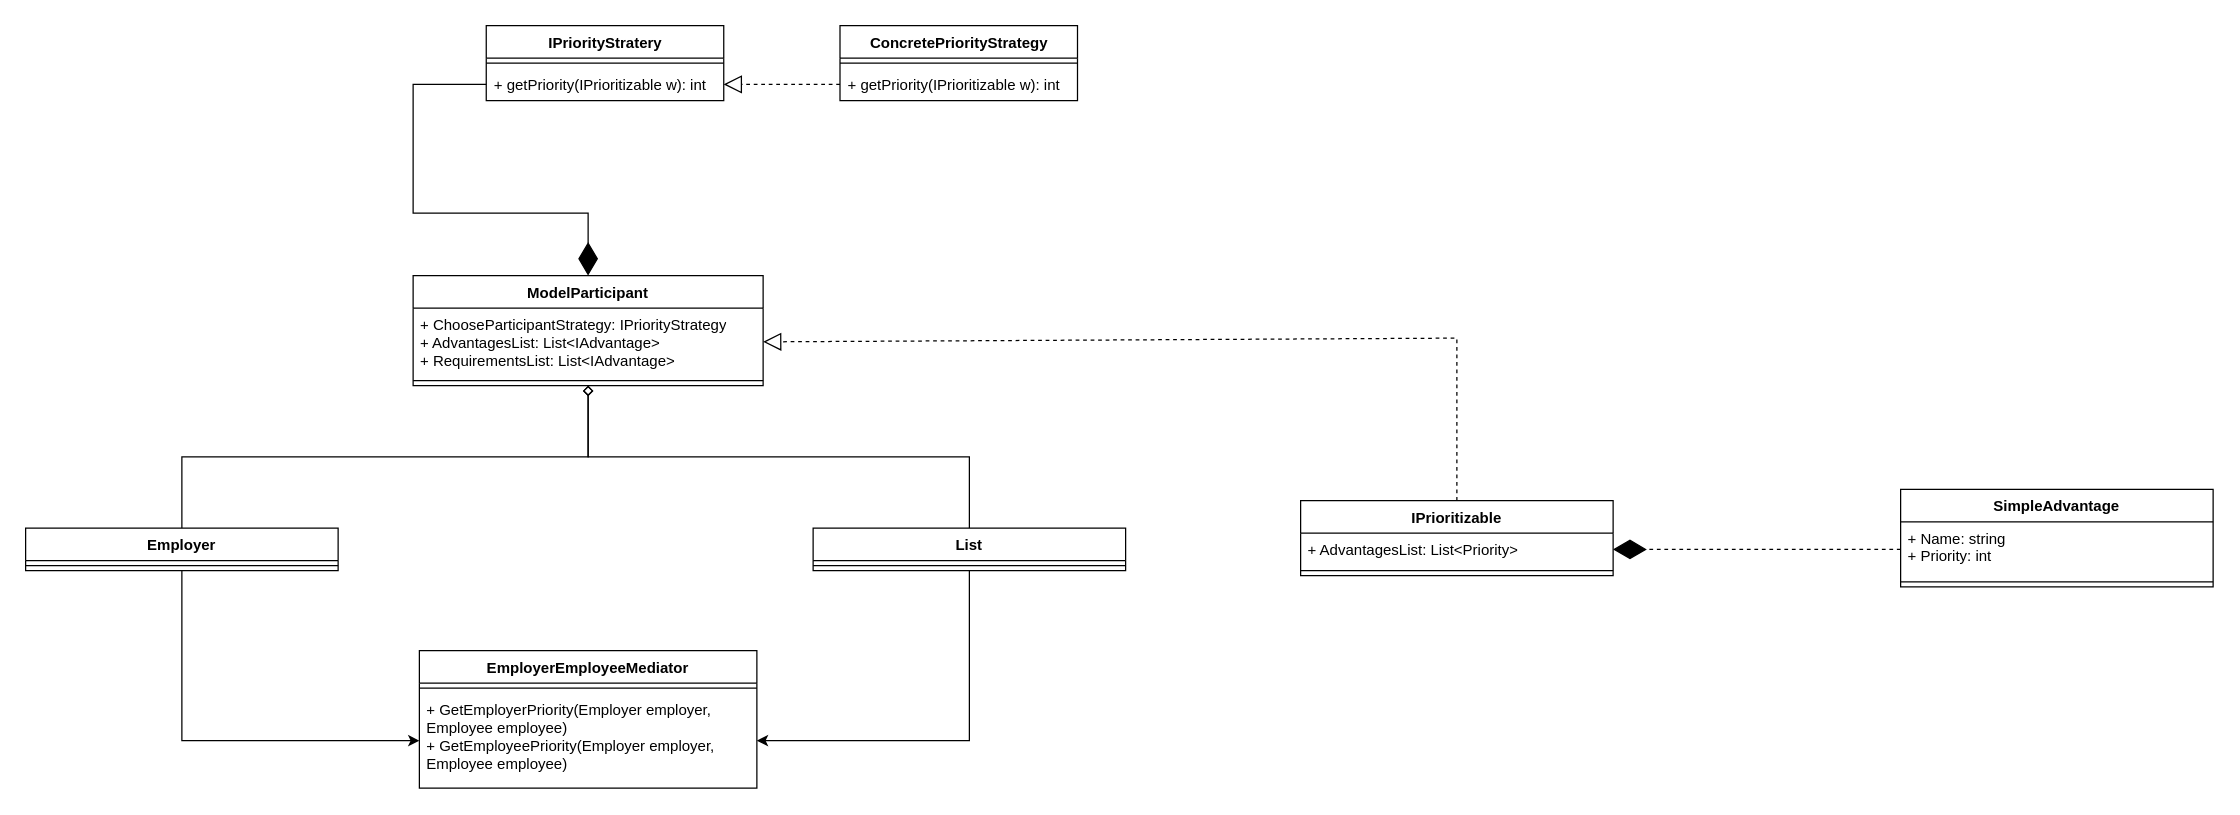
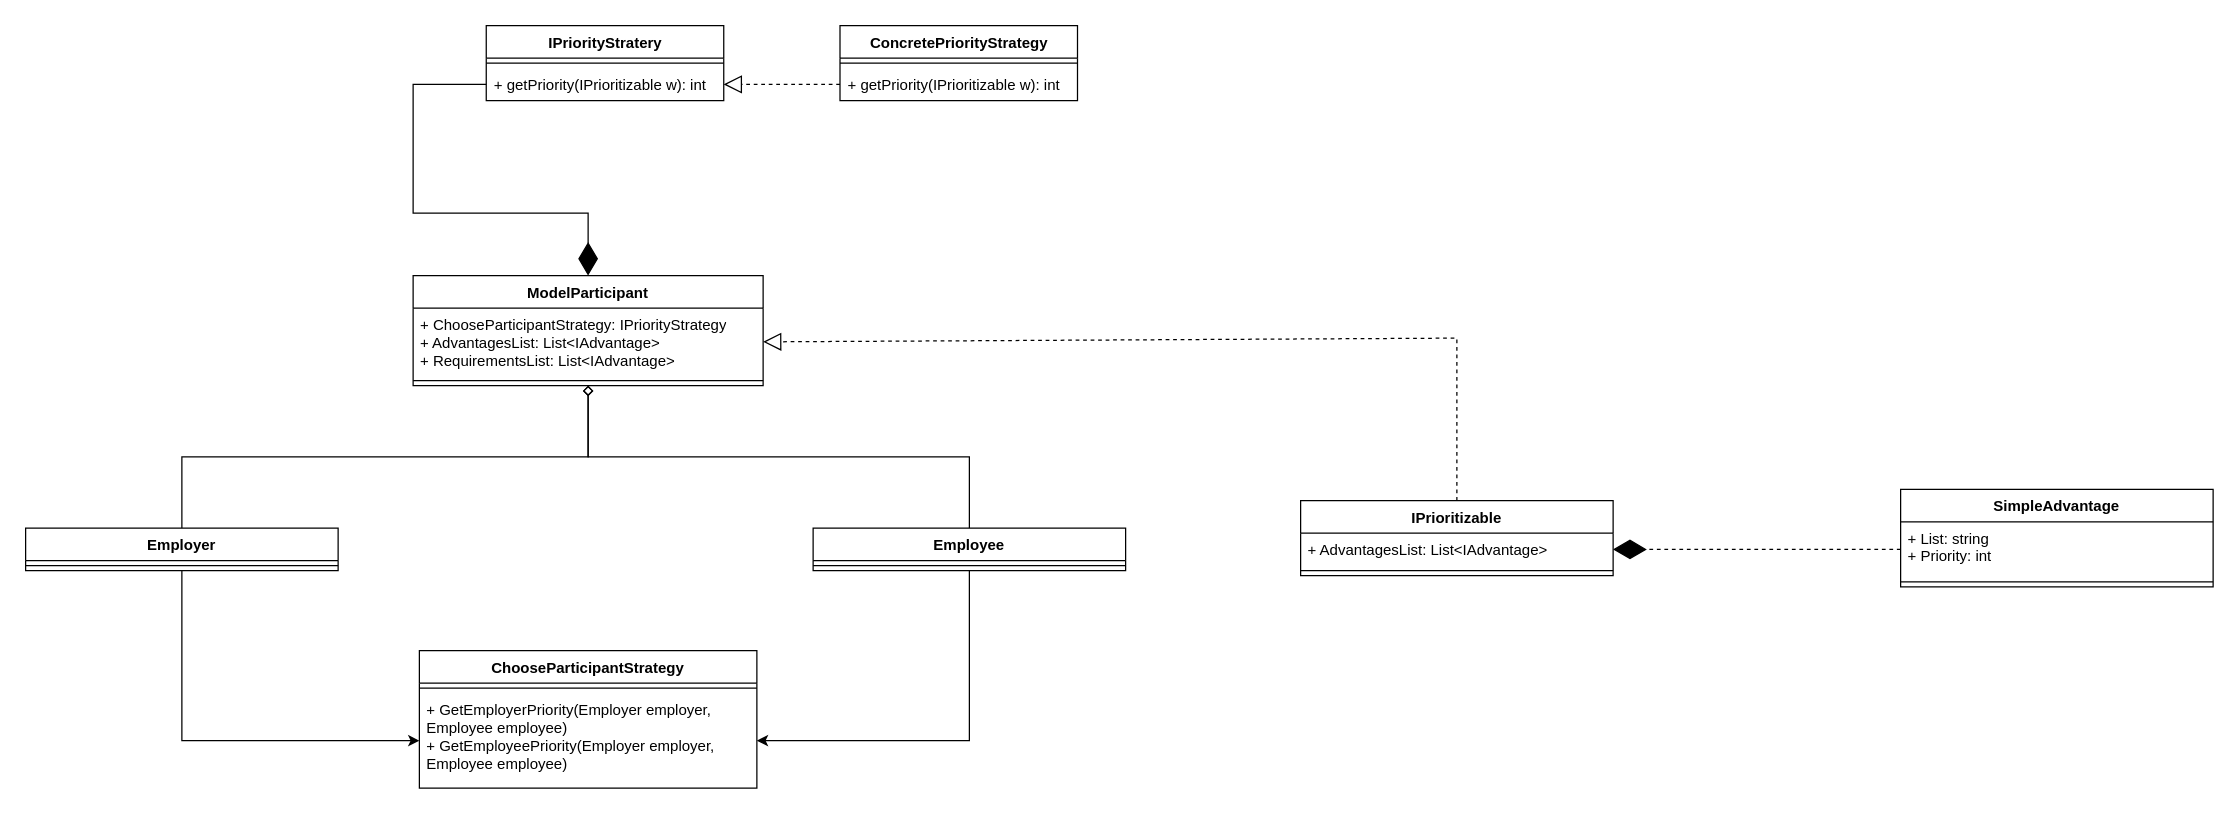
  <mxCell id="0" />
  <mxCell id="1" parent="0" />
  <mxCell id="2" value="IPriorityStratery" style="swimlane;fontStyle=1;align=center;verticalAlign=top;childLayout=stackLayout;horizontal=1;startSize=26;horizontalStack=0;resizeParent=1;resizeParentMax=0;resizeLast=0;collapsible=1;marginBottom=0;whiteSpace=wrap;html=1;" vertex="1" parent="1"><mxGeometry x="388.5" y="20" width="190" height="60" as="geometry" /></mxCell>
  <mxCell id="3" value="" style="line;strokeWidth=1;fillColor=none;align=left;verticalAlign=middle;spacingTop=-1;spacingLeft=3;spacingRight=3;rotatable=0;labelPosition=right;points=[];portConstraint=eastwest;strokeColor=inherit;" vertex="1" parent="2"><mxGeometry y="26" width="190" height="8" as="geometry" /></mxCell>
  <mxCell id="4" value="+ getPriority(IPrioritizable w): int" style="text;strokeColor=none;fillColor=none;align=left;verticalAlign=top;spacingLeft=4;spacingRight=4;overflow=hidden;rotatable=0;points=[[0,0.5],[1,0.5]];portConstraint=eastwest;whiteSpace=wrap;html=1;" vertex="1" parent="2"><mxGeometry y="34" width="190" height="26" as="geometry" /></mxCell>
  <mxCell id="5" value="ConcretePriorityStrategy" style="swimlane;fontStyle=1;align=center;verticalAlign=top;childLayout=stackLayout;horizontal=1;startSize=26;horizontalStack=0;resizeParent=1;resizeParentMax=0;resizeLast=0;collapsible=1;marginBottom=0;whiteSpace=wrap;html=1;" vertex="1" parent="1"><mxGeometry x="671.5" y="20" width="190" height="60" as="geometry" /></mxCell>
  <mxCell id="6" value="" style="line;strokeWidth=1;fillColor=none;align=left;verticalAlign=middle;spacingTop=-1;spacingLeft=3;spacingRight=3;rotatable=0;labelPosition=right;points=[];portConstraint=eastwest;strokeColor=inherit;" vertex="1" parent="5"><mxGeometry y="26" width="190" height="8" as="geometry" /></mxCell>
  <mxCell id="7" value="+ getPriority(IPrioritizable w): int" style="text;strokeColor=none;fillColor=none;align=left;verticalAlign=top;spacingLeft=4;spacingRight=4;overflow=hidden;rotatable=0;points=[[0,0.5],[1,0.5]];portConstraint=eastwest;whiteSpace=wrap;html=1;" vertex="1" parent="5"><mxGeometry y="34" width="190" height="26" as="geometry" /></mxCell>
  <mxCell id="8" value="IPrioritizable" style="swimlane;fontStyle=1;align=center;verticalAlign=top;childLayout=stackLayout;horizontal=1;startSize=26;horizontalStack=0;resizeParent=1;resizeParentMax=0;resizeLast=0;collapsible=1;marginBottom=0;whiteSpace=wrap;html=1;" vertex="1" parent="1"><mxGeometry x="1040" y="400" width="250" height="60" as="geometry" /></mxCell>
- <mxCell id="9" value="+ AdvantagesList: List&amp;lt;Priority&amp;gt;" style="text;strokeColor=none;fillColor=none;align=left;verticalAlign=top;spacingLeft=4;spacingRight=4;overflow=hidden;rotatable=0;points=[[0,0.5],[1,0.5]];portConstraint=eastwest;whiteSpace=wrap;html=1;" vertex="1" parent="8"><mxGeometry y="26" width="250" height="26" as="geometry" /></mxCell>
+ <mxCell id="9" value="+ AdvantagesList: List&amp;lt;IAdvantage&amp;gt;" style="text;strokeColor=none;fillColor=none;align=left;verticalAlign=top;spacingLeft=4;spacingRight=4;overflow=hidden;rotatable=0;points=[[0,0.5],[1,0.5]];portConstraint=eastwest;whiteSpace=wrap;html=1;" vertex="1" parent="8"><mxGeometry y="26" width="250" height="26" as="geometry" /></mxCell>
  <mxCell id="10" value="" style="line;strokeWidth=1;fillColor=none;align=left;verticalAlign=middle;spacingTop=-1;spacingLeft=3;spacingRight=3;rotatable=0;labelPosition=right;points=[];portConstraint=eastwest;strokeColor=inherit;" vertex="1" parent="8"><mxGeometry y="52" width="250" height="8" as="geometry" /></mxCell>
  <mxCell id="11" value="" style="endArrow=block;dashed=1;endFill=0;endSize=12;html=1;rounded=0;entryX=1;entryY=0.5;entryDx=0;entryDy=0;exitX=0;exitY=0.5;exitDx=0;exitDy=0;" edge="1" parent="1" source="7" target="4"><mxGeometry width="160" relative="1" as="geometry"><mxPoint x="298.5" y="80" as="sourcePoint" /><mxPoint x="458.5" y="80" as="targetPoint" /></mxGeometry></mxCell>
  <mxCell id="12" value="SimpleAdvantage" style="swimlane;fontStyle=1;align=center;verticalAlign=top;childLayout=stackLayout;horizontal=1;startSize=26;horizontalStack=0;resizeParent=1;resizeParentMax=0;resizeLast=0;collapsible=1;marginBottom=0;whiteSpace=wrap;html=1;" vertex="1" parent="1"><mxGeometry x="1520" y="391" width="250" height="78" as="geometry" /></mxCell>
- <mxCell id="13" value="+ Name: string&lt;div&gt;+ Priority: int&lt;/div&gt;" style="text;strokeColor=none;fillColor=none;align=left;verticalAlign=top;spacingLeft=4;spacingRight=4;overflow=hidden;rotatable=0;points=[[0,0.5],[1,0.5]];portConstraint=eastwest;whiteSpace=wrap;html=1;" vertex="1" parent="12"><mxGeometry y="26" width="250" height="44" as="geometry" /></mxCell>
+ <mxCell id="13" value="+ List: string&lt;div&gt;+ Priority: int&lt;/div&gt;" style="text;strokeColor=none;fillColor=none;align=left;verticalAlign=top;spacingLeft=4;spacingRight=4;overflow=hidden;rotatable=0;points=[[0,0.5],[1,0.5]];portConstraint=eastwest;whiteSpace=wrap;html=1;" vertex="1" parent="12"><mxGeometry y="26" width="250" height="44" as="geometry" /></mxCell>
  <mxCell id="14" value="" style="line;strokeWidth=1;fillColor=none;align=left;verticalAlign=middle;spacingTop=-1;spacingLeft=3;spacingRight=3;rotatable=0;labelPosition=right;points=[];portConstraint=eastwest;strokeColor=inherit;" vertex="1" parent="12"><mxGeometry y="70" width="250" height="8" as="geometry" /></mxCell>
  <mxCell id="15" value="ModelParticipant" style="swimlane;fontStyle=1;align=center;verticalAlign=top;childLayout=stackLayout;horizontal=1;startSize=26;horizontalStack=0;resizeParent=1;resizeParentMax=0;resizeLast=0;collapsible=1;marginBottom=0;whiteSpace=wrap;html=1;" vertex="1" parent="1"><mxGeometry x="330" y="220" width="280" height="88" as="geometry" /></mxCell>
  <mxCell id="16" value="+ ChooseParticipantStrategy: IPriorityStrategy&lt;div&gt;+ AdvantagesList: List&amp;lt;IAdvantage&amp;gt;&lt;/div&gt;&lt;div&gt;+ RequirementsList: List&amp;lt;IAdvantage&amp;gt;&lt;/div&gt;" style="text;strokeColor=none;fillColor=none;align=left;verticalAlign=top;spacingLeft=4;spacingRight=4;overflow=hidden;rotatable=0;points=[[0,0.5],[1,0.5]];portConstraint=eastwest;whiteSpace=wrap;html=1;" vertex="1" parent="15"><mxGeometry y="26" width="280" height="54" as="geometry" /></mxCell>
  <mxCell id="17" value="" style="line;strokeWidth=1;fillColor=none;align=left;verticalAlign=middle;spacingTop=-1;spacingLeft=3;spacingRight=3;rotatable=0;labelPosition=right;points=[];portConstraint=eastwest;strokeColor=inherit;" vertex="1" parent="15"><mxGeometry y="80" width="280" height="8" as="geometry" /></mxCell>
  <mxCell id="18" style="edgeStyle=orthogonalEdgeStyle;rounded=0;orthogonalLoop=1;jettySize=auto;html=1;exitX=0.5;exitY=0;exitDx=0;exitDy=0;entryX=0.5;entryY=1;entryDx=0;entryDy=0;endArrow=diamond;endFill=0;" edge="1" parent="1" source="20" target="15"><mxGeometry relative="1" as="geometry" /></mxCell>
  <mxCell id="19" style="edgeStyle=orthogonalEdgeStyle;rounded=0;orthogonalLoop=1;jettySize=auto;html=1;exitX=0.5;exitY=1;exitDx=0;exitDy=0;entryX=0;entryY=0.5;entryDx=0;entryDy=0;" edge="1" parent="1" source="20" target="31"><mxGeometry relative="1" as="geometry" /></mxCell>
  <mxCell id="20" value="Employer" style="swimlane;fontStyle=1;align=center;verticalAlign=top;childLayout=stackLayout;horizontal=1;startSize=26;horizontalStack=0;resizeParent=1;resizeParentMax=0;resizeLast=0;collapsible=1;marginBottom=0;whiteSpace=wrap;html=1;" vertex="1" parent="1"><mxGeometry x="20" y="422" width="250" height="34" as="geometry" /></mxCell>
  <mxCell id="21" value="" style="line;strokeWidth=1;fillColor=none;align=left;verticalAlign=middle;spacingTop=-1;spacingLeft=3;spacingRight=3;rotatable=0;labelPosition=right;points=[];portConstraint=eastwest;strokeColor=inherit;" vertex="1" parent="20"><mxGeometry y="26" width="250" height="8" as="geometry" /></mxCell>
  <mxCell id="22" style="edgeStyle=orthogonalEdgeStyle;rounded=0;orthogonalLoop=1;jettySize=auto;html=1;exitX=0.5;exitY=0;exitDx=0;exitDy=0;entryX=0.5;entryY=1;entryDx=0;entryDy=0;endArrow=diamond;endFill=0;" edge="1" parent="1" source="24" target="15"><mxGeometry relative="1" as="geometry" /></mxCell>
  <mxCell id="23" style="edgeStyle=orthogonalEdgeStyle;rounded=0;orthogonalLoop=1;jettySize=auto;html=1;exitX=0.5;exitY=1;exitDx=0;exitDy=0;entryX=1;entryY=0.5;entryDx=0;entryDy=0;" edge="1" parent="1" source="24" target="31"><mxGeometry relative="1" as="geometry" /></mxCell>
- <mxCell id="24" value="List" style="swimlane;fontStyle=1;align=center;verticalAlign=top;childLayout=stackLayout;horizontal=1;startSize=26;horizontalStack=0;resizeParent=1;resizeParentMax=0;resizeLast=0;collapsible=1;marginBottom=0;whiteSpace=wrap;html=1;" vertex="1" parent="1"><mxGeometry x="650" y="422" width="250" height="34" as="geometry" /></mxCell>
+ <mxCell id="24" value="Employee" style="swimlane;fontStyle=1;align=center;verticalAlign=top;childLayout=stackLayout;horizontal=1;startSize=26;horizontalStack=0;resizeParent=1;resizeParentMax=0;resizeLast=0;collapsible=1;marginBottom=0;whiteSpace=wrap;html=1;" vertex="1" parent="1"><mxGeometry x="650" y="422" width="250" height="34" as="geometry" /></mxCell>
  <mxCell id="25" value="" style="line;strokeWidth=1;fillColor=none;align=left;verticalAlign=middle;spacingTop=-1;spacingLeft=3;spacingRight=3;rotatable=0;labelPosition=right;points=[];portConstraint=eastwest;strokeColor=inherit;" vertex="1" parent="24"><mxGeometry y="26" width="250" height="8" as="geometry" /></mxCell>
  <mxCell id="26" value="" style="endArrow=block;dashed=1;endFill=0;endSize=12;html=1;rounded=0;entryX=1;entryY=0.5;entryDx=0;entryDy=0;exitX=0.5;exitY=0;exitDx=0;exitDy=0;" edge="1" parent="1" source="8" target="16"><mxGeometry width="160" relative="1" as="geometry"><mxPoint x="730" y="430" as="sourcePoint" /><mxPoint x="890" y="430" as="targetPoint" /><Array as="points"><mxPoint x="1165" y="270" /></Array></mxGeometry></mxCell>
  <mxCell id="27" value="" style="endArrow=diamondThin;endFill=1;endSize=24;html=1;rounded=0;entryX=1;entryY=0.5;entryDx=0;entryDy=0;exitX=0;exitY=0.5;exitDx=0;exitDy=0;dashed=1;" edge="1" parent="1" source="13" target="9"><mxGeometry width="160" relative="1" as="geometry"><mxPoint x="1350" y="490" as="sourcePoint" /><mxPoint x="1510" y="490" as="targetPoint" /></mxGeometry></mxCell>
  <mxCell id="28" value="" style="endArrow=diamondThin;endFill=1;endSize=24;html=1;rounded=0;entryX=0.5;entryY=0;entryDx=0;entryDy=0;exitX=0;exitY=0.5;exitDx=0;exitDy=0;" edge="1" parent="1" source="4" target="15"><mxGeometry width="160" relative="1" as="geometry"><mxPoint x="770" y="240" as="sourcePoint" /><mxPoint x="930" y="240" as="targetPoint" /><Array as="points"><mxPoint x="330" y="67" /><mxPoint x="330" y="170" /><mxPoint x="470" y="170" /></Array></mxGeometry></mxCell>
- <mxCell id="29" value="EmployerEmployeeMediator" style="swimlane;fontStyle=1;align=center;verticalAlign=top;childLayout=stackLayout;horizontal=1;startSize=26;horizontalStack=0;resizeParent=1;resizeParentMax=0;resizeLast=0;collapsible=1;marginBottom=0;whiteSpace=wrap;html=1;" vertex="1" parent="1"><mxGeometry x="335" y="520" width="270" height="110" as="geometry" /></mxCell>
+ <mxCell id="29" value="ChooseParticipantStrategy" style="swimlane;fontStyle=1;align=center;verticalAlign=top;childLayout=stackLayout;horizontal=1;startSize=26;horizontalStack=0;resizeParent=1;resizeParentMax=0;resizeLast=0;collapsible=1;marginBottom=0;whiteSpace=wrap;html=1;" vertex="1" parent="1"><mxGeometry x="335" y="520" width="270" height="110" as="geometry" /></mxCell>
  <mxCell id="30" value="" style="line;strokeWidth=1;fillColor=none;align=left;verticalAlign=middle;spacingTop=-1;spacingLeft=3;spacingRight=3;rotatable=0;labelPosition=right;points=[];portConstraint=eastwest;strokeColor=inherit;" vertex="1" parent="29"><mxGeometry y="26" width="270" height="8" as="geometry" /></mxCell>
  <mxCell id="31" value="+ GetEmployerPriority(Employer employer, Employee employee)&lt;div&gt;+ GetEmployeePriority(Employer employer, Employee employee)&lt;/div&gt;" style="text;strokeColor=none;fillColor=none;align=left;verticalAlign=top;spacingLeft=4;spacingRight=4;overflow=hidden;rotatable=0;points=[[0,0.5],[1,0.5]];portConstraint=eastwest;whiteSpace=wrap;html=1;" vertex="1" parent="29"><mxGeometry y="34" width="270" height="76" as="geometry" /></mxCell>
